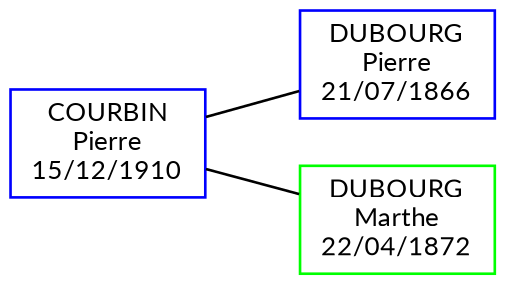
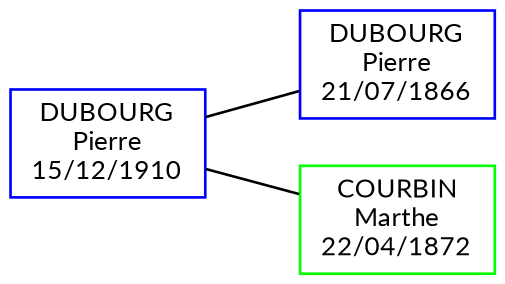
  digraph {
    fontname=Lato
    rankdir=LR
    node [color=blue fontname=Lato fontsize=10 shape=box]
    edge [arrowhead=jc0 color="#000000" fontname=Lato]
-   n1 [label="COURBIN\nPierre\n15/12/1910"]
+   n1 [label="DUBOURG\nPierre\n15/12/1910"]
    n2 [label="DUBOURG\nPierre\n21/07/1866"]
-   n3 [color=green label="DUBOURG\nMarthe\n22/04/1872"]
+   n3 [color=green label="COURBIN\nMarthe\n22/04/1872"]
    n1 -> n2
    n1 -> n3
  }
